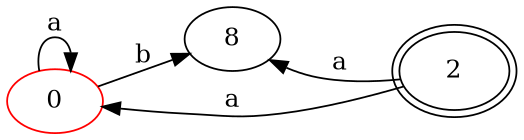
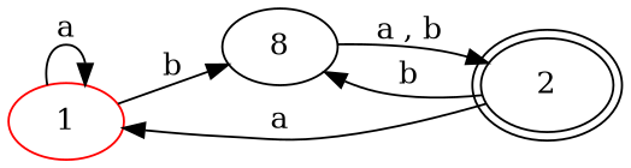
  digraph {
    rankdir=LR
-   n1 [color=red label=0]
+   n1 [color=red label=1]
    n2 [label=8]
    n3 [label=2 peripheries=2]
    n1 -> n1 [label=a]
    n1 -> n2 [label=b]
+   n2 -> n3 [label="a , b"]
    n3 -> n1 [label=a]
-   n3 -> n2 [label=a]
+   n3 -> n2 [label=b]
  }
